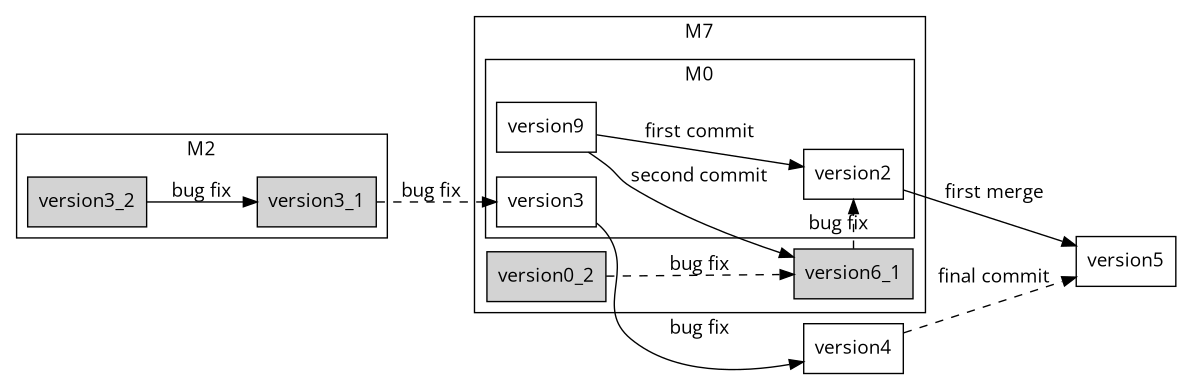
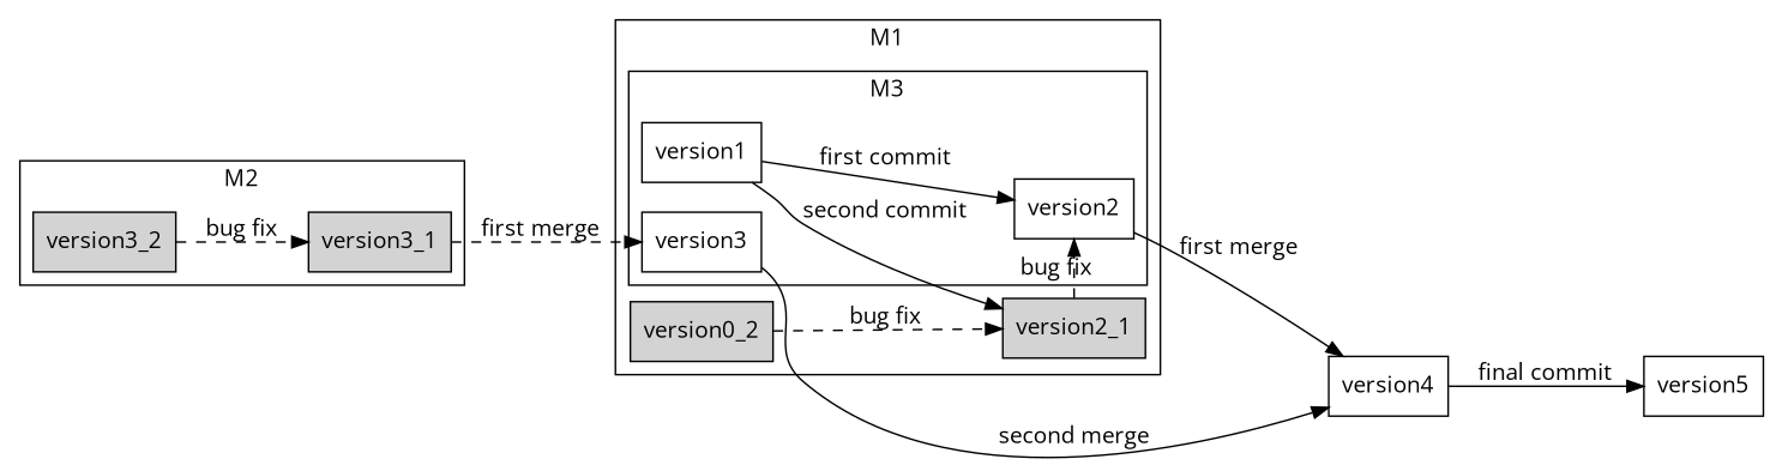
  digraph {
    fontname="Open Sans"
    rankdir=LR
    node [fontname="Open Sans" shape=box]
    edge [fontname="Open Sans"]
    version2
    version3
-   version1 [label=version9]
-   version2_1 [style=filled label=version6_1]
+   version1
+   version2_1 [style=filled]
    n5 [label=version0_2 style=filled]
    version3_1 [style=filled]
    version3_2 [style=filled]
    version4
    version5
    subgraph cluster_1 {
      color=black
-     label=M7
+     label=M1
      version2_1
      n5
      subgraph cluster_2 {
        color=black
-       label=M0
+       label=M3
        version2
        version3
        version1
      }
    }
    subgraph cluster_3 {
      color=black
      label=M2
      version3_1
      version3_2
    }
-   version2 -> version5 [label="first merge"]
-   version3 -> version4 [label="bug fix"]
+   version2 -> version4 [label="first merge"]
+   version3 -> version4 [label="second merge"]
    version1 -> version2 [label="first commit"]
    version1 -> version2_1 [label="second commit"]
    version2_1 -> version2 [label="bug fix" style=dashed]
    n5 -> version2_1 [label="bug fix" style=dashed]
-   version3_1 -> version3 [label="bug fix" style=dashed]
-   version3_2 -> version3_1 [label="bug fix" style=solid]
-   version4 -> version5 [label="final commit" style=dashed]
+   version3_1 -> version3 [label="first merge" style=dashed]
+   version3_2 -> version3_1 [label="bug fix" style=dashed]
+   version4 -> version5 [label="final commit"]
  }
